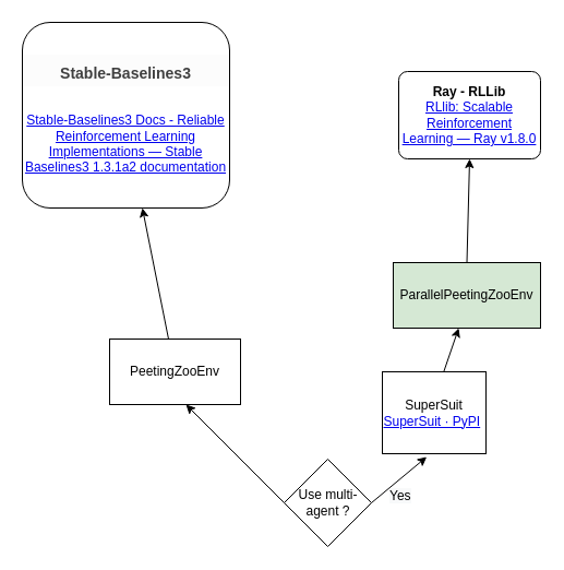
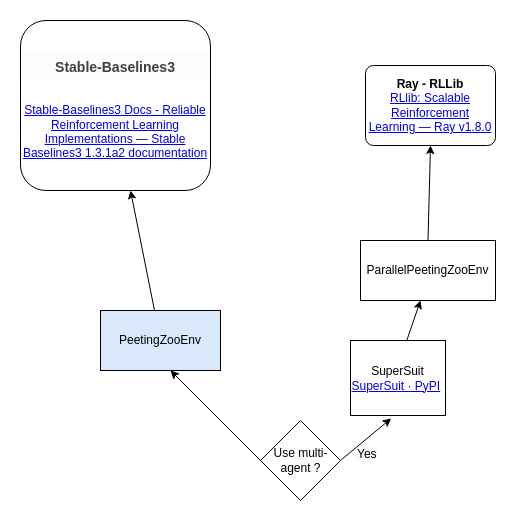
  <mxCell id="0" />
  <mxCell id="1" parent="0" />
  <mxCell id="2" value="&lt;h1 style=&quot;box-sizing: border-box ; margin-top: 0px ; margin-bottom: 24px ; color: rgb(64 , 64 , 64) ; background-color: rgb(252 , 252 , 252)&quot;&gt;&lt;font style=&quot;font-size: 14px&quot;&gt;Stable-Baselines3&lt;/font&gt;&lt;/h1&gt;&lt;a href=&quot;https://stable-baselines3.readthedocs.io/en/master/index.html&quot;&gt;Stable-Baselines3 Docs - Reliable Reinforcement Learning Implementations — Stable Baselines3 1.3.1a2 documentation&lt;/a&gt;" style="rounded=1;whiteSpace=wrap;html=1;" vertex="1" parent="1"><mxGeometry x="20" y="20" width="190" height="170" as="geometry" /></mxCell>
  <mxCell id="3" value="&lt;b&gt;Ray - RLLib&lt;/b&gt;&lt;br&gt;&lt;a href=&quot;https://docs.ray.io/en/latest/rllib.html&quot;&gt;RLlib: Scalable Reinforcement Learning — Ray v1.8.0&lt;/a&gt;" style="rounded=1;whiteSpace=wrap;html=1;arcSize=10;" vertex="1" parent="1"><mxGeometry x="365" y="65" width="130" height="80" as="geometry" /></mxCell>
  <mxCell id="4" value="" style="rhombus;whiteSpace=wrap;html=1;" vertex="1" parent="1"><mxGeometry x="260" y="420" width="80" height="80" as="geometry" /></mxCell>
  <mxCell id="5" value="" style="endArrow=classic;html=1;" edge="1" parent="1"><mxGeometry width="50" height="50" relative="1" as="geometry"><mxPoint x="260" y="460" as="sourcePoint" /><mxPoint x="170" y="370" as="targetPoint" /></mxGeometry></mxCell>
  <mxCell id="6" value="" style="endArrow=classic;html=1;entryX=0.428;entryY=1.039;entryDx=0;entryDy=0;entryPerimeter=0;" edge="1" parent="1" target="10"><mxGeometry width="50" height="50" relative="1" as="geometry"><mxPoint x="340" y="460" as="sourcePoint" /><mxPoint x="410" y="390" as="targetPoint" /></mxGeometry></mxCell>
- <mxCell id="7" value="PeetingZooEnv" style="rounded=0;whiteSpace=wrap;html=1;" vertex="1" parent="1"><mxGeometry x="100" y="310" width="120" height="60" as="geometry" /></mxCell>
+ <mxCell id="7" value="PeetingZooEnv" style="rounded=0;whiteSpace=wrap;html=1;fillColor=#dae8fc;" vertex="1" parent="1"><mxGeometry x="100" y="310" width="120" height="60" as="geometry" /></mxCell>
  <mxCell id="8" value="" style="endArrow=classic;html=1;" edge="1" parent="1" source="7"><mxGeometry width="50" height="50" relative="1" as="geometry"><mxPoint x="70" y="270" as="sourcePoint" /><mxPoint x="130" y="190" as="targetPoint" /></mxGeometry></mxCell>
- <mxCell id="9" value="ParallelPeetingZooEnv" style="rounded=0;whiteSpace=wrap;html=1;fillColor=#d5e8d4;" vertex="1" parent="1"><mxGeometry x="360" y="240" width="135" height="60" as="geometry" /></mxCell>
+ <mxCell id="9" value="ParallelPeetingZooEnv" style="rounded=0;whiteSpace=wrap;html=1;" vertex="1" parent="1"><mxGeometry x="360" y="240" width="135" height="60" as="geometry" /></mxCell>
  <mxCell id="10" value="SuperSuit&lt;br&gt;&lt;a href=&quot;https://pypi.org/project/SuperSuit/&quot;&gt;SuperSuit · PyPI&lt;/a&gt;&amp;nbsp;" style="rounded=0;whiteSpace=wrap;html=1;" vertex="1" parent="1"><mxGeometry x="350" y="340" width="95" height="75" as="geometry" /></mxCell>
  <mxCell id="11" value="" style="endArrow=classic;html=1;exitX=0.594;exitY=-0.006;exitDx=0;exitDy=0;exitPerimeter=0;" edge="1" parent="1" source="10"><mxGeometry width="50" height="50" relative="1" as="geometry"><mxPoint x="370" y="357.66" as="sourcePoint" /><mxPoint x="420" y="300" as="targetPoint" /></mxGeometry></mxCell>
  <mxCell id="12" value="" style="endArrow=classic;html=1;entryX=0.5;entryY=1;entryDx=0;entryDy=0;exitX=0.5;exitY=0;exitDx=0;exitDy=0;" edge="1" parent="1" source="9" target="3"><mxGeometry width="50" height="50" relative="1" as="geometry"><mxPoint x="379.32" y="217.66" as="sourcePoint" /><mxPoint x="440.68" y="160" as="targetPoint" /></mxGeometry></mxCell>
  <mxCell id="13" value="Use multi-agent ?" style="text;html=1;strokeColor=none;fillColor=none;align=center;verticalAlign=middle;whiteSpace=wrap;rounded=0;" vertex="1" parent="1"><mxGeometry x="267.5" y="450" width="65" height="20" as="geometry" /></mxCell>
  <mxCell id="14" value="&lt;span style=&quot;color: rgb(0 , 0 , 0) ; font-family: &amp;#34;helvetica&amp;#34; ; font-size: 12px ; font-style: normal ; font-weight: 400 ; letter-spacing: normal ; text-align: center ; text-indent: 0px ; text-transform: none ; word-spacing: 0px ; background-color: rgb(248 , 249 , 250) ; display: inline ; float: none&quot;&gt;Yes&lt;/span&gt;" style="text;whiteSpace=wrap;html=1;" vertex="1" parent="1"><mxGeometry x="355" y="440" width="40" height="30" as="geometry" /></mxCell>
